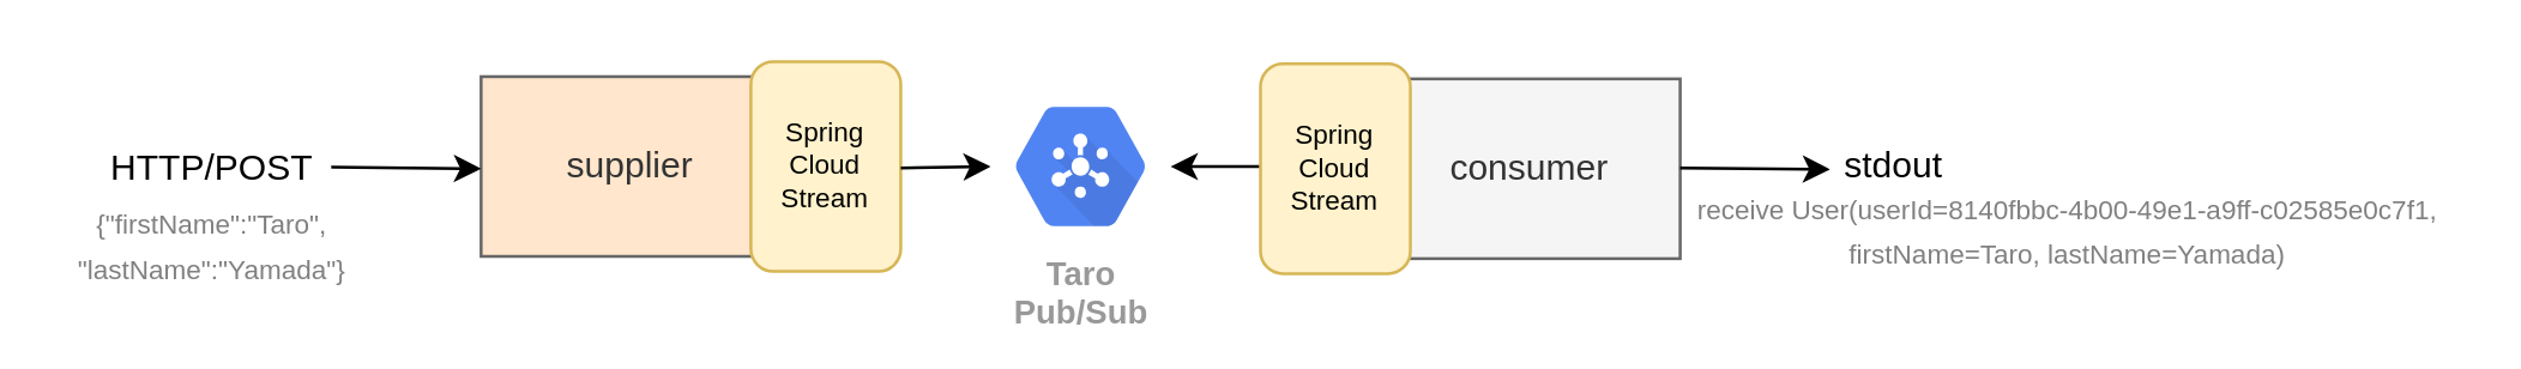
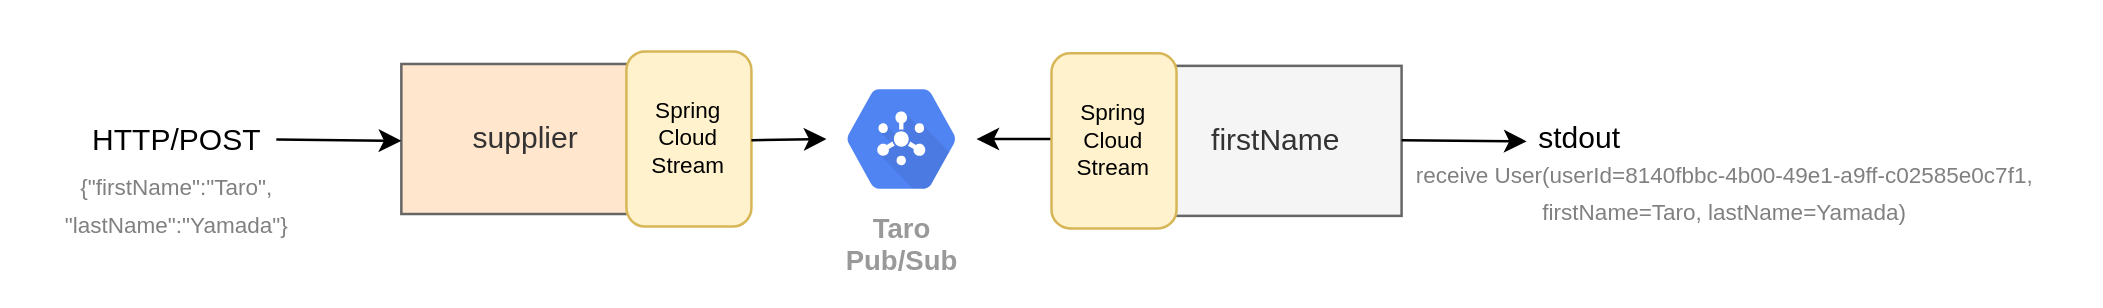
  <mxCell id="0" />
  <mxCell id="1" parent="0" />
  <mxCell id="2" value="supplier" style="rounded=0;whiteSpace=wrap;html=1;fillColor=#ffe6cc;strokeColor=#666666;fontColor=#333333;" parent="1" vertex="1"><mxGeometry x="160" y="25" width="100" height="60" as="geometry" /></mxCell>
- <mxCell id="3" value="consumer" style="rounded=0;whiteSpace=wrap;html=1;fillColor=#f5f5f5;strokeColor=#666666;fontColor=#333333;" parent="1" vertex="1"><mxGeometry x="460" y="25.75" width="100" height="60" as="geometry" /></mxCell>
+ <mxCell id="3" value="firstName" style="rounded=0;whiteSpace=wrap;html=1;fillColor=#f5f5f5;strokeColor=#666666;fontColor=#333333;" parent="1" vertex="1"><mxGeometry x="460" y="25.75" width="100" height="60" as="geometry" /></mxCell>
  <mxCell id="4" value="" style="endArrow=classic;html=1;" parent="1" edge="1"><mxGeometry width="50" height="50" relative="1" as="geometry"><mxPoint x="110" y="55.25" as="sourcePoint" /><mxPoint x="160" y="55.75" as="targetPoint" /></mxGeometry></mxCell>
  <mxCell id="5" value="Taro&#10;Pub/Sub" style="html=1;fillColor=#5184F3;strokeColor=none;verticalAlign=top;labelPosition=center;verticalLabelPosition=bottom;align=center;spacingTop=-6;fontSize=11;fontStyle=1;fontColor=#999999;shape=mxgraph.gcp2.hexIcon;prIcon=cloud_pubsub" parent="1" vertex="1"><mxGeometry x="327" y="25.75" width="66" height="58.5" as="geometry" /></mxCell>
  <mxCell id="6" value="&lt;font color=&quot;#000000&quot; style=&quot;font-size: 9px;&quot;&gt;Spring&lt;br style=&quot;font-size: 9px;&quot;&gt;Cloud&lt;br style=&quot;font-size: 9px;&quot;&gt;Stream&lt;/font&gt;" style="rounded=1;whiteSpace=wrap;html=1;fillColor=#fff2cc;strokeColor=#d6b656;fontSize=9;" parent="1" vertex="1"><mxGeometry x="250" width="50" height="70" as="geometry" y="20" /></mxCell>
  <mxCell id="7" value="HTTP/POST" style="text;html=1;align=center;verticalAlign=middle;resizable=0;points=[];autosize=1;strokeColor=none;" vertex="1" parent="1"><mxGeometry x="30" y="45.75" width="80" height="20" as="geometry" /></mxCell>
  <mxCell id="8" value="stdout" style="text;html=1;align=center;verticalAlign=middle;resizable=0;points=[];autosize=1;strokeColor=none;" vertex="1" parent="1"><mxGeometry x="606" y="45" width="50" height="20" as="geometry" /></mxCell>
  <mxCell id="9" value="" style="endArrow=classic;html=1;" edge="1" parent="1"><mxGeometry width="50" height="50" relative="1" as="geometry"><mxPoint x="560" y="55.46" as="sourcePoint" /><mxPoint x="610" y="55.96" as="targetPoint" /></mxGeometry></mxCell>
  <mxCell id="10" value="" style="endArrow=classic;html=1;" edge="1" parent="1"><mxGeometry width="50" height="50" relative="1" as="geometry"><mxPoint x="300" y="55.46" as="sourcePoint" /><mxPoint x="330" y="55" as="targetPoint" /></mxGeometry></mxCell>
  <mxCell id="11" value="" style="endArrow=classic;html=1;exitX=0;exitY=0.5;exitDx=0;exitDy=0;" edge="1" parent="1"><mxGeometry width="50" height="50" relative="1" as="geometry"><mxPoint x="420" y="55" as="sourcePoint" /><mxPoint x="390" y="55" as="targetPoint" /></mxGeometry></mxCell>
  <mxCell id="12" value="&lt;font color=&quot;#000000&quot; style=&quot;font-size: 9px;&quot;&gt;Spring&lt;br style=&quot;font-size: 9px;&quot;&gt;Cloud&lt;br style=&quot;font-size: 9px;&quot;&gt;Stream&lt;/font&gt;" style="rounded=1;whiteSpace=wrap;html=1;fillColor=#fff2cc;strokeColor=#d6b656;fontSize=9;" vertex="1" parent="1"><mxGeometry x="420" y="20.75" width="50" height="70" as="geometry" /></mxCell>
  <mxCell id="13" value="&lt;font style=&quot;font-size: 9px&quot; color=&quot;#808080&quot;&gt;{&quot;firstName&quot;:&quot;Taro&quot;,&lt;br&gt;&quot;lastName&quot;:&quot;Yamada&quot;}&lt;/font&gt;" style="text;html=1;align=center;verticalAlign=middle;resizable=0;points=[];autosize=1;strokeColor=none;" vertex="1" parent="1"><mxGeometry y="61" width="100" height="40" as="geometry" x="20" /></mxCell>
  <mxCell id="14" value="&lt;font style=&quot;font-size: 9px&quot; color=&quot;#808080&quot;&gt;receive User(userId=8140fbbc-4b00-49e1-a9ff-c02585e0c7f1,&lt;br&gt;firstName=Taro, lastName=Yamada)&lt;/font&gt;" style="text;html=1;align=center;verticalAlign=middle;resizable=0;points=[];autosize=1;strokeColor=none;" vertex="1" parent="1"><mxGeometry x="559" y="55.75" width="260" height="40" as="geometry" /></mxCell>
